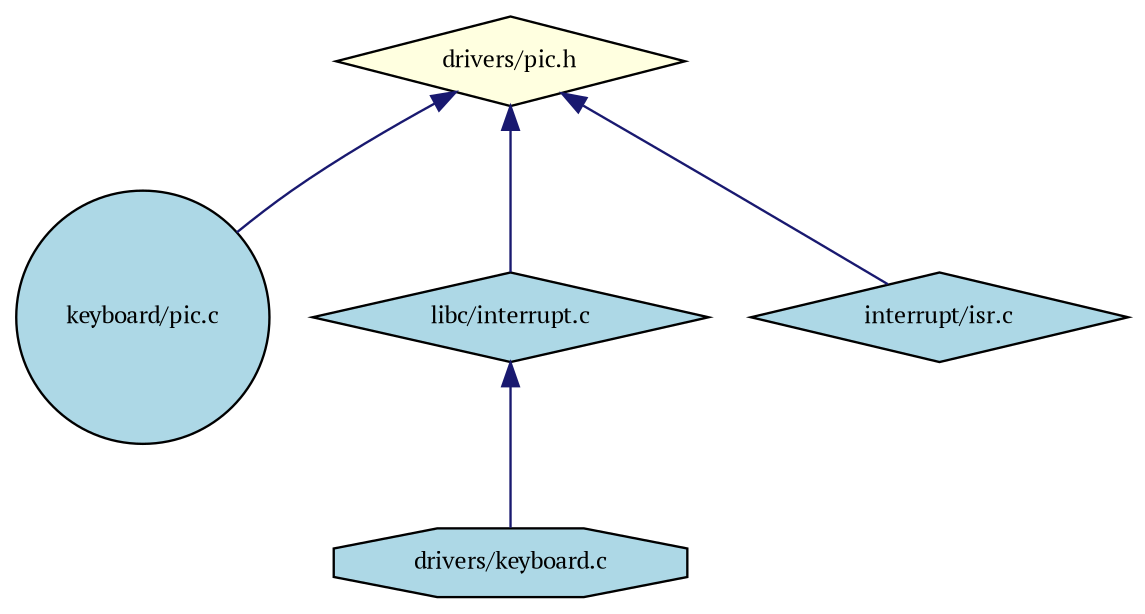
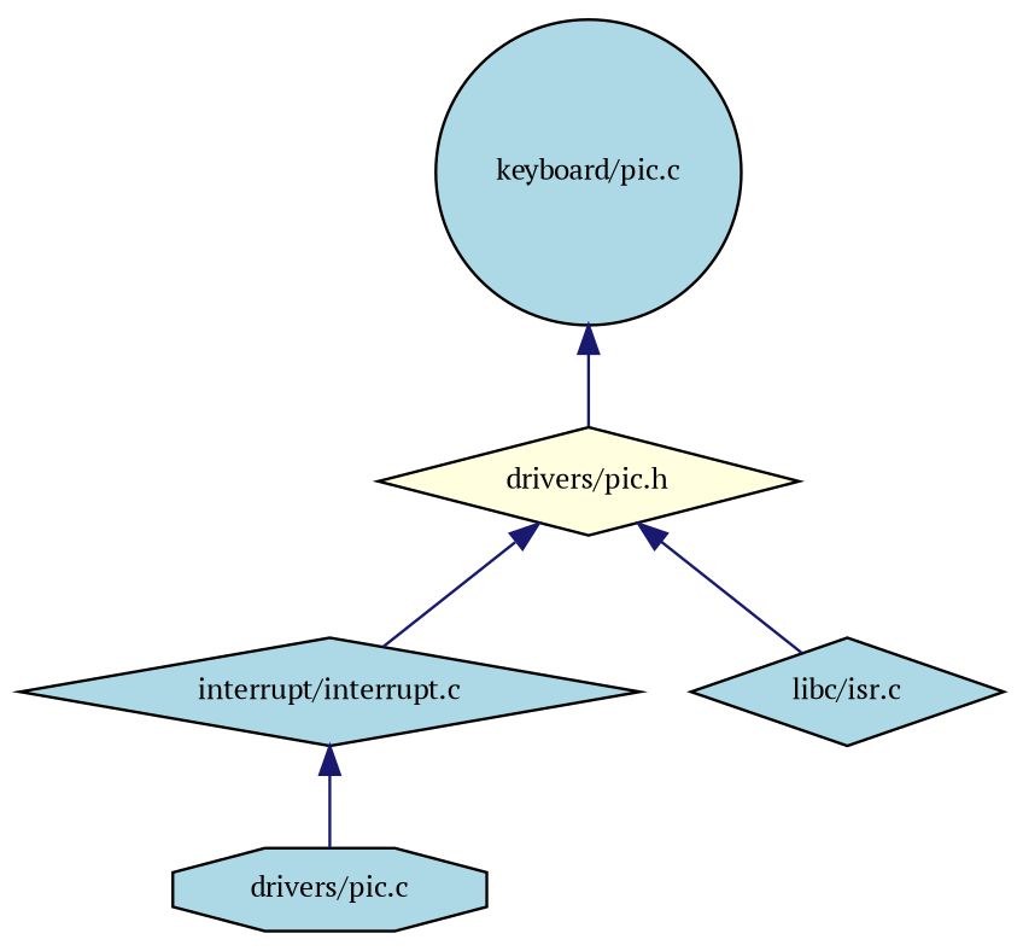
  digraph {
    fontname="PT Serif"
    node [color=black fillcolor=lightblue fontname="PT Serif" fontsize=10 shape=diamond style=filled]
    edge [color=midnightblue dir=back fontname="PT Serif" fontsize=10 labelfontname=Helvetica labelfontsize=10 style=solid]
    n1 [fillcolor=lightyellow fontcolor=black height=0.2 label="drivers/pic.h" width=0.4]
    n2 [height=0.2 label="keyboard/pic.c" shape=circle width=0.4]
-   n3 [height=0.2 label="libc/interrupt.c" width=0.4]
-   n4 [height=0.2 label="interrupt/isr.c" width=0.4]
-   n5 [height=0.2 label="drivers/keyboard.c" shape=octagon width=0.4]
-   n1 -> n2
+   n3 [height=0.2 label="interrupt/interrupt.c" width=0.4]
+   n4 [height=0.2 label="libc/isr.c" width=0.4]
+   n5 [height=0.2 label="drivers/pic.c" shape=octagon width=0.4]
+   n2 -> n1
    n1 -> n3
    n1 -> n4
    n3 -> n5
  }
